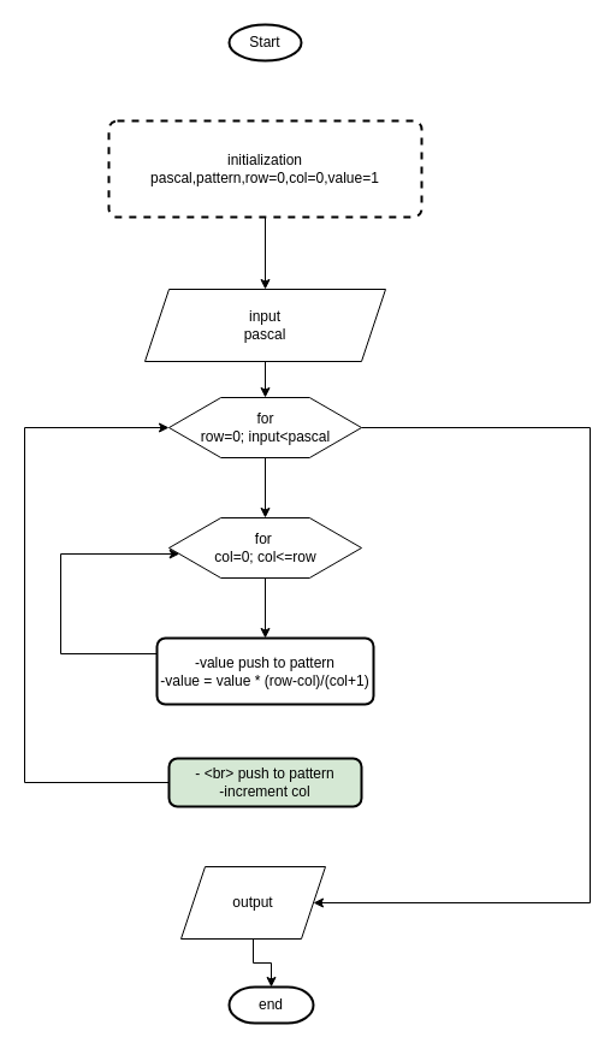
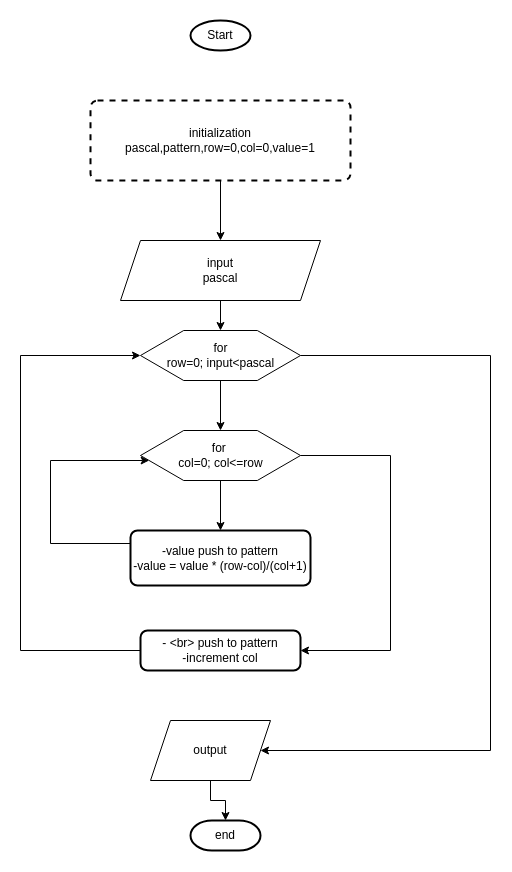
  <mxCell id="0" />
  <mxCell id="1" parent="0" />
  <mxCell id="2" value="Start" style="strokeWidth=2;html=1;shape=mxgraph.flowchart.start_1;whiteSpace=wrap;fontFamily=Helvetica;fontSize=12;fontColor=#000000;align=center;strokeColor=#000000;fillColor=#ffffff;" vertex="1" parent="1"><mxGeometry x="190" y="20" width="60" height="30" as="geometry" /></mxCell>
  <mxCell id="3" value="" style="edgeStyle=orthogonalEdgeStyle;rounded=0;orthogonalLoop=1;jettySize=auto;html=1;" edge="1" parent="1" source="4" target="7"><mxGeometry relative="1" as="geometry" /></mxCell>
  <mxCell id="4" value="initialization&lt;br&gt;pascal,pattern,row=0,col=0,value=1" style="rounded=1;whiteSpace=wrap;html=1;absoluteArcSize=1;arcSize=14;strokeWidth=2;dashed=1;" vertex="1" parent="1"><mxGeometry x="90" y="100" width="260" height="80" as="geometry" /></mxCell>
  <mxCell id="5" value="" style="strokeWidth=2;html=1;shape=mxgraph.flowchart.annotation_1;align=left;pointerEvents=1;" vertex="1" parent="1"><mxGeometry x="260" y="190" height="100" as="geometry" /></mxCell>
  <mxCell id="6" value="" style="edgeStyle=orthogonalEdgeStyle;rounded=0;orthogonalLoop=1;jettySize=auto;html=1;" edge="1" parent="1" source="7" target="13"><mxGeometry relative="1" as="geometry" /></mxCell>
  <mxCell id="7" value="input&lt;br&gt;pascal" style="shape=parallelogram;perimeter=parallelogramPerimeter;whiteSpace=wrap;html=1;fixedSize=1;" vertex="1" parent="1"><mxGeometry x="120" y="240" width="200" height="60" as="geometry" /></mxCell>
  <mxCell id="8" value="" style="edgeStyle=orthogonalEdgeStyle;rounded=0;orthogonalLoop=1;jettySize=auto;html=1;" edge="1" parent="1" source="13" target="11"><mxGeometry relative="1" as="geometry" /></mxCell>
  <mxCell id="9" value="" style="edgeStyle=orthogonalEdgeStyle;rounded=0;orthogonalLoop=1;jettySize=auto;html=1;" edge="1" parent="1" source="11" target="17"><mxGeometry relative="1" as="geometry" /></mxCell>
+ <mxCell id="10" value="" style="edgeStyle=orthogonalEdgeStyle;rounded=0;orthogonalLoop=1;jettySize=auto;html=1;entryX=1;entryY=0.5;entryDx=0;entryDy=0;" edge="1" parent="1" source="11" target="19"><mxGeometry relative="1" as="geometry"><mxPoint x="400" y="670" as="targetPoint" /><Array as="points"><mxPoint x="390" y="455" /><mxPoint x="390" y="650" /></Array></mxGeometry></mxCell>
  <mxCell id="11" value="for&amp;nbsp;&lt;br&gt;col=0; col&amp;lt;=row" style="verticalLabelPosition=middle;verticalAlign=middle;html=1;shape=hexagon;perimeter=hexagonPerimeter2;arcSize=6;size=0.27;labelPosition=center;align=center;" vertex="1" parent="1"><mxGeometry x="140" y="430" width="160" height="50" as="geometry" /></mxCell>
  <mxCell id="12" value="" style="edgeStyle=orthogonalEdgeStyle;rounded=0;orthogonalLoop=1;jettySize=auto;html=1;" edge="1" parent="1" source="13" target="15"><mxGeometry relative="1" as="geometry"><mxPoint x="370" y="680" as="targetPoint" /><Array as="points"><mxPoint x="490" y="355" /><mxPoint x="490" y="750" /></Array></mxGeometry></mxCell>
  <mxCell id="13" value="for&lt;br&gt;row=0; input&amp;lt;pascal" style="verticalLabelPosition=middle;verticalAlign=middle;html=1;shape=hexagon;perimeter=hexagonPerimeter2;arcSize=6;size=0.27;labelPosition=center;align=center;" vertex="1" parent="1"><mxGeometry x="140" y="330" width="160" height="50" as="geometry" /></mxCell>
  <mxCell id="14" value="" style="edgeStyle=orthogonalEdgeStyle;rounded=0;orthogonalLoop=1;jettySize=auto;html=1;" edge="1" parent="1" source="15" target="20"><mxGeometry relative="1" as="geometry" /></mxCell>
  <mxCell id="15" value="output" style="shape=parallelogram;perimeter=parallelogramPerimeter;whiteSpace=wrap;html=1;fixedSize=1;arcSize=6;" vertex="1" parent="1"><mxGeometry x="150" y="720" width="120" height="60" as="geometry" /></mxCell>
  <mxCell id="16" value="" style="edgeStyle=orthogonalEdgeStyle;rounded=0;orthogonalLoop=1;jettySize=auto;html=1;" edge="1" parent="1" source="17" target="11"><mxGeometry relative="1" as="geometry"><mxPoint x="140" y="460" as="targetPoint" /><Array as="points"><mxPoint x="50" y="543" /><mxPoint x="50" y="460" /></Array></mxGeometry></mxCell>
  <mxCell id="17" value="-value push to pattern&lt;br&gt;-value = value * (row-col)/(col+1)" style="rounded=1;whiteSpace=wrap;html=1;absoluteArcSize=1;arcSize=14;strokeWidth=2;" vertex="1" parent="1"><mxGeometry x="130" y="530" width="180" height="55" as="geometry" /></mxCell>
  <mxCell id="18" value="" style="edgeStyle=orthogonalEdgeStyle;rounded=0;orthogonalLoop=1;jettySize=auto;html=1;" edge="1" parent="1" source="19" target="13"><mxGeometry relative="1" as="geometry"><mxPoint x="0" y="330" as="targetPoint" /><Array as="points"><mxPoint x="20" y="650" /><mxPoint x="20" y="355" /></Array></mxGeometry></mxCell>
- <mxCell id="19" value="- &amp;lt;br&amp;gt; push to pattern&lt;br&gt;-increment col" style="rounded=1;whiteSpace=wrap;html=1;absoluteArcSize=1;arcSize=14;strokeWidth=2;fillColor=#d5e8d4;" vertex="1" parent="1"><mxGeometry x="140" y="630" width="160" height="40" as="geometry" /></mxCell>
+ <mxCell id="19" value="- &amp;lt;br&amp;gt; push to pattern&lt;br&gt;-increment col" style="rounded=1;whiteSpace=wrap;html=1;absoluteArcSize=1;arcSize=14;strokeWidth=2;" vertex="1" parent="1"><mxGeometry x="140" y="630" width="160" height="40" as="geometry" /></mxCell>
  <mxCell id="20" value="end" style="strokeWidth=2;html=1;shape=mxgraph.flowchart.terminator;whiteSpace=wrap;" vertex="1" parent="1"><mxGeometry x="190" y="820" width="70" height="30" as="geometry" /></mxCell>
